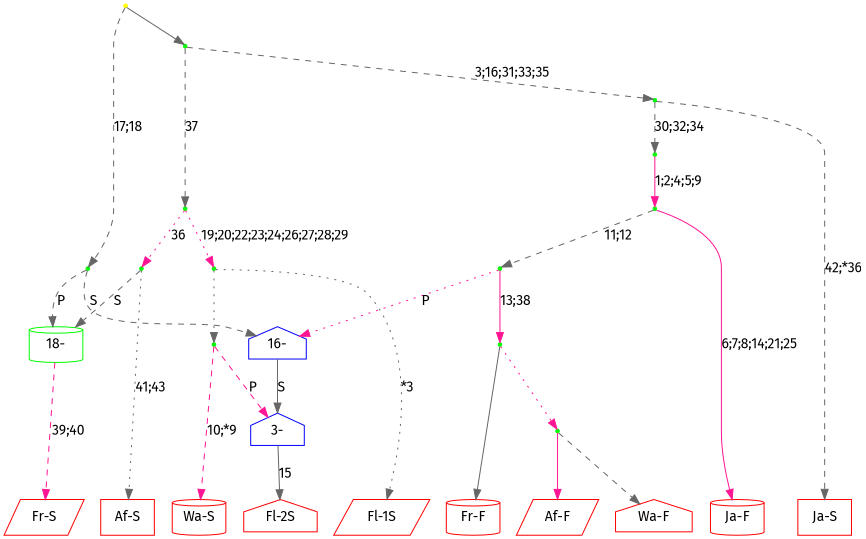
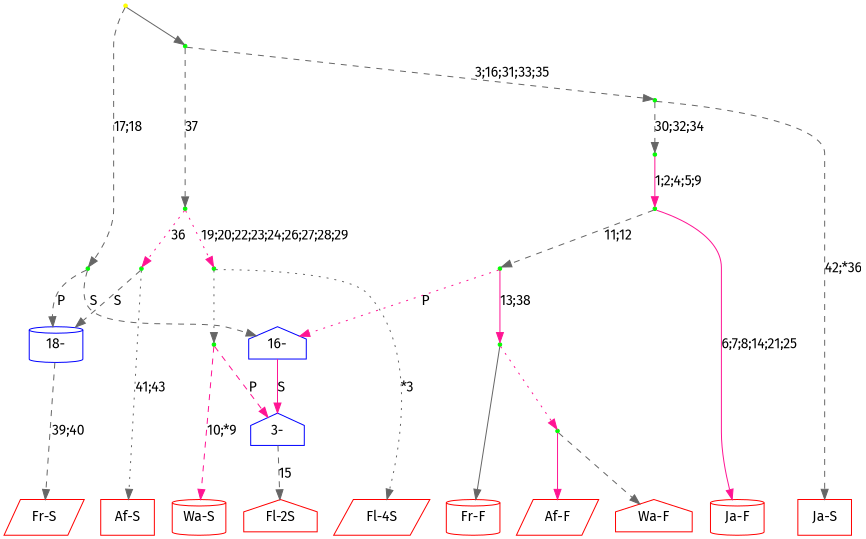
  digraph {
    fontname="Fira Sans"
    node [color=green fontname="Fira Sans" shape=point]
    edge [color=gray40 fontname="Fira Sans" style=dashed]
    n1 [color=red label="Ja-F" shape=cylinder]
    n2 [color=red label="Af-F" shape=parallelogram]
    n3 [color=red label="Wa-F" shape=house]
    n4 [color=red label="Fr-F" shape=cylinder]
-   n5 [color=red label="Fl-1S" shape=parallelogram]
+   n5 [color=red label="Fl-4S" shape=parallelogram]
    n6 [color=red label="Wa-S" shape=cylinder]
    n7 [color=red label="Af-S" shape=box]
    n8 [color=red label="Fr-S" shape=parallelogram]
    n9 [color=red label="Ja-S" shape=box]
    n10 [color=red label="Fl-2S" shape=house]
    22
    21
    20
    12
    n15 [color=blue label="16-" shape=house]
    11
    17
    16
    n19 [color=blue label="3-" shape=house]
    14
-   n21 [label="18-" shape=cylinder]
+   n21 [color=blue label="18-" shape=cylinder]
    23
    25
    18
    24
    26 [color=yellow]
    subgraph sub_1 {
      rank=same
      n1
      n2
      n3
      n4
      n5
      n6
      n7
      n8
      n9
      n10
    }
    22 -> 21 [color=deeppink label="1;2;4;5;9" style=solid]
    21 -> n1 [color=deeppink label="6;7;8;14;21;25" style=solid]
    21 -> 20 [label="11;12"]
    20 -> 12 [color=deeppink label="13;38" style=solid]
    20 -> n15 [color=deeppink label=P style=dotted]
    12 -> n4 [style=solid]
    12 -> 11 [color=deeppink style=dotted]
-   n15 -> n19 [label=S style=solid]
+   n15 -> n19 [color=deeppink label=S style=solid]
    11 -> n2 [color=deeppink style=solid]
    11 -> n3
    17 -> n5 [label="*3" style=dotted]
    17 -> 16 [style=dotted]
    16 -> n6 [color=deeppink label="10;*9"]
    16 -> n19 [color=deeppink label=P]
-   n19 -> n10 [label=15 style=solid]
+   n19 -> n10 [label=15]
    14 -> n7 [label="41;43" style=dotted]
    14 -> n21 [label=S]
-   n21 -> n8 [color=deeppink label="39;40"]
+   n21 -> n8 [label="39;40"]
    23 -> n9 [label="42;*36"]
    23 -> 22 [label="30;32;34"]
    25 -> n15 [label=S]
    25 -> n21 [label=P]
    18 -> 17 [color=deeppink label="19;20;22;23;24;26;27;28;29" style=dotted]
    18 -> 14 [color=deeppink label=36 style=dotted]
    24 -> 23 [label="3;16;31;33;35"]
    24 -> 18 [label=37]
    26 -> 25 [label="17;18"]
    26 -> 24 [style=solid]
  }
